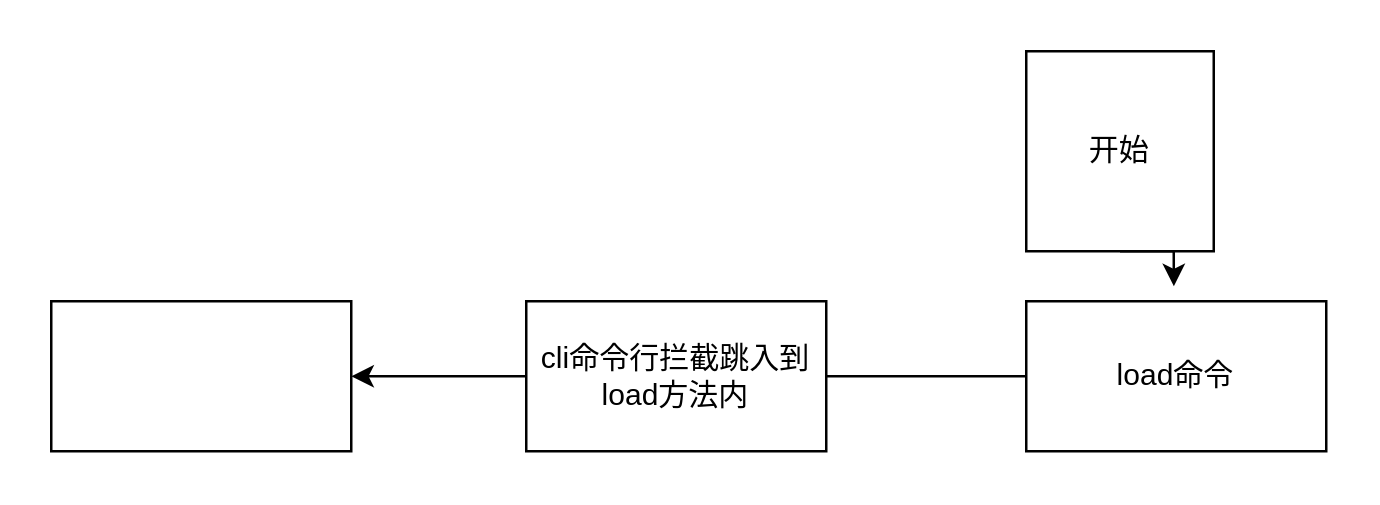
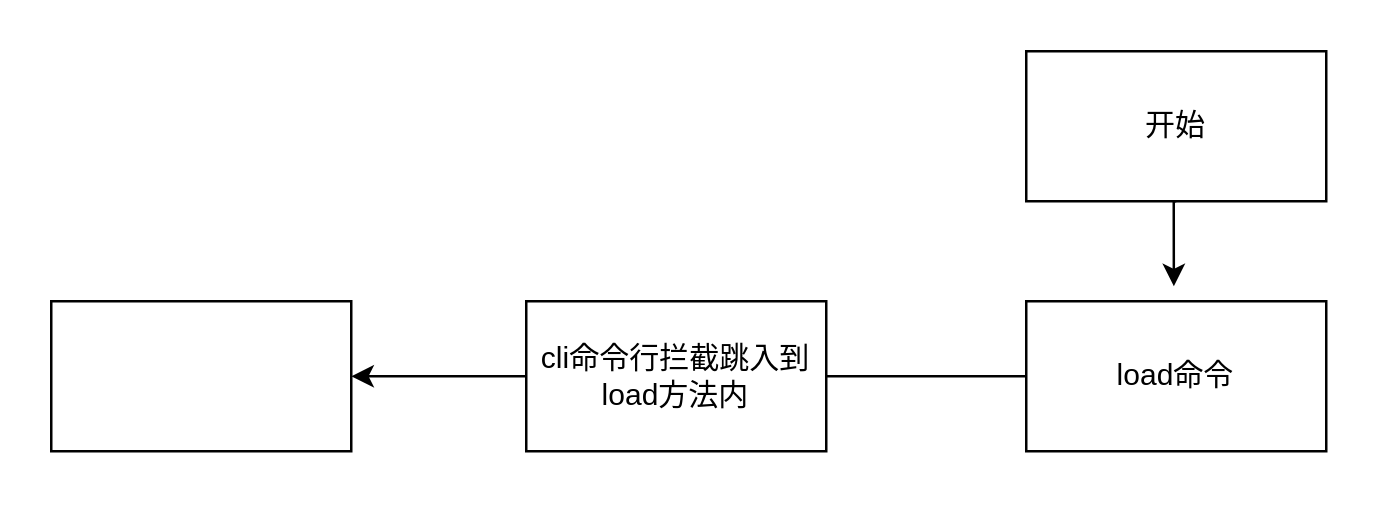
  <mxCell id="0" />
  <mxCell id="1" parent="0" />
- <mxCell id="2" value="开始" style="rounded=0;whiteSpace=wrap;html=1;" vertex="1" parent="1"><mxGeometry x="410" y="20" width="75" height="80" as="geometry" /></mxCell>
+ <mxCell id="2" value="开始" style="rounded=0;whiteSpace=wrap;html=1;" vertex="1" parent="1"><mxGeometry x="410" y="20" width="120" height="60" as="geometry" /></mxCell>
  <mxCell id="3" value="" style="edgeStyle=orthogonalEdgeStyle;rounded=0;orthogonalLoop=1;jettySize=auto;html=1;endArrow=none;" edge="1" parent="1" source="4" target="7"><mxGeometry relative="1" as="geometry" /></mxCell>
  <mxCell id="4" value="load命令" style="rounded=0;whiteSpace=wrap;html=1;" vertex="1" parent="1"><mxGeometry x="410" y="120" width="120" height="60" as="geometry" /></mxCell>
  <mxCell id="5" style="edgeStyle=orthogonalEdgeStyle;rounded=0;orthogonalLoop=1;jettySize=auto;html=1;exitX=0.5;exitY=1;exitDx=0;exitDy=0;entryX=0.492;entryY=-0.1;entryDx=0;entryDy=0;entryPerimeter=0;" edge="1" parent="1" source="2" target="4"><mxGeometry relative="1" as="geometry" /></mxCell>
  <mxCell id="6" style="edgeStyle=orthogonalEdgeStyle;rounded=0;orthogonalLoop=1;jettySize=auto;html=1;entryX=1;entryY=0.5;entryDx=0;entryDy=0;" edge="1" parent="1" source="7" target="8"><mxGeometry relative="1" as="geometry" /></mxCell>
  <mxCell id="7" value="cli命令行拦截跳入到load方法内" style="rounded=0;whiteSpace=wrap;html=1;" vertex="1" parent="1"><mxGeometry x="210" y="120" width="120" height="60" as="geometry" /></mxCell>
  <mxCell id="8" value="" style="rounded=0;whiteSpace=wrap;html=1;" vertex="1" parent="1"><mxGeometry x="20" y="120" width="120" height="60" as="geometry" /></mxCell>
